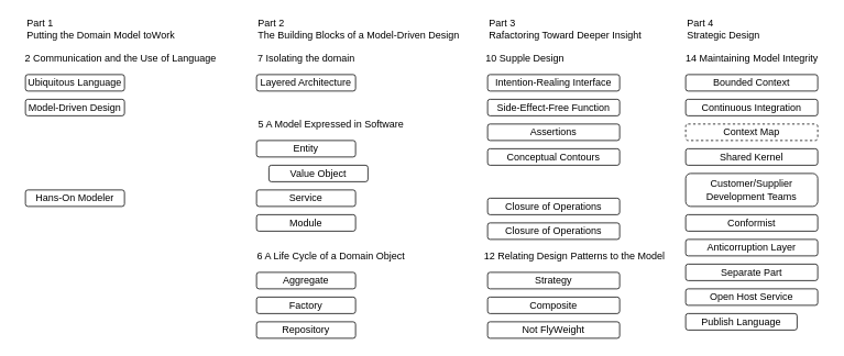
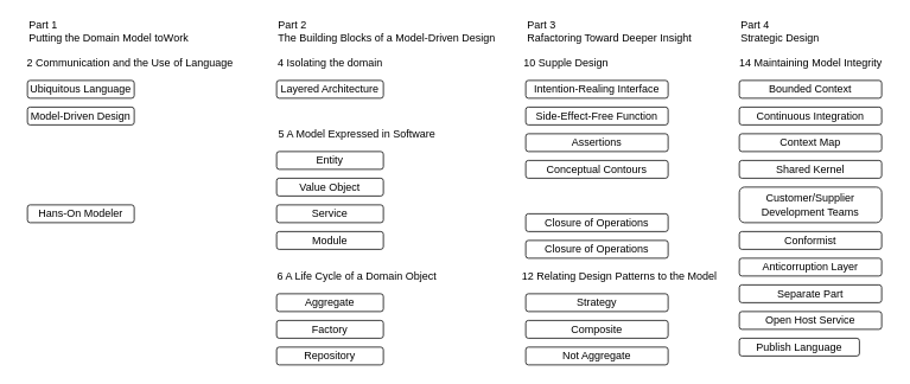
  <mxCell id="0" />
  <mxCell id="1" parent="0" />
  <mxCell id="2" value="Ubiquitous Language" style="rounded=1;whiteSpace=wrap;html=1;fillColor=none;" vertex="1" parent="1"><mxGeometry x="30" y="90" width="120" height="20" as="geometry" /></mxCell>
  <mxCell id="3" value="2 Communication and the Use of Language" style="text;html=1;align=center;verticalAlign=middle;resizable=0;points=[];autosize=1;" vertex="1" parent="1"><mxGeometry x="20" y="60" width="250" height="20" as="geometry" /></mxCell>
  <mxCell id="4" value="Model-Driven Design" style="rounded=1;whiteSpace=wrap;html=1;fillColor=none;" vertex="1" parent="1"><mxGeometry x="30" y="120" width="120" height="20" as="geometry" /></mxCell>
  <mxCell id="5" value="Hans-On Modeler" style="rounded=1;whiteSpace=wrap;html=1;fillColor=none;" vertex="1" parent="1"><mxGeometry x="30" y="230" width="120" height="20" as="geometry" /></mxCell>
  <mxCell id="6" value="Layered Architecture" style="rounded=1;whiteSpace=wrap;html=1;fillColor=none;" vertex="1" parent="1"><mxGeometry x="310" y="90" width="120" height="20" as="geometry" /></mxCell>
  <mxCell id="7" value="Entity" style="rounded=1;whiteSpace=wrap;html=1;fillColor=none;" vertex="1" parent="1"><mxGeometry x="310" y="170" width="120" height="20" as="geometry" /></mxCell>
- <mxCell id="8" value="Value Object" style="rounded=1;whiteSpace=wrap;html=1;fillColor=none;" vertex="1" parent="1"><mxGeometry x="325" y="200" width="120" height="20" as="geometry" /></mxCell>
+ <mxCell id="8" value="Value Object" style="rounded=1;whiteSpace=wrap;html=1;fillColor=none;" vertex="1" parent="1"><mxGeometry x="310" y="200" width="120" height="20" as="geometry" /></mxCell>
  <mxCell id="9" value="Service" style="rounded=1;whiteSpace=wrap;html=1;fillColor=none;" vertex="1" parent="1"><mxGeometry x="310" y="230" width="120" height="20" as="geometry" /></mxCell>
  <mxCell id="10" value="Module" style="rounded=1;whiteSpace=wrap;html=1;fillColor=none;" vertex="1" parent="1"><mxGeometry x="310" y="260" width="120" height="20" as="geometry" /></mxCell>
  <mxCell id="11" value="Part 1&lt;br&gt;Putting the Domain Model toWork" style="text;html=1;align=left;verticalAlign=middle;resizable=0;points=[];autosize=1;" vertex="1" parent="1"><mxGeometry x="30" y="20" width="190" height="30" as="geometry" /></mxCell>
- <mxCell id="12" value="7 Isolating the domain" style="text;html=1;align=center;verticalAlign=middle;resizable=0;points=[];autosize=1;" vertex="1" parent="1"><mxGeometry x="305" y="60" width="130" height="20" as="geometry" /></mxCell>
+ <mxCell id="12" value="4 Isolating the domain" style="text;html=1;align=center;verticalAlign=middle;resizable=0;points=[];autosize=1;" vertex="1" parent="1"><mxGeometry x="305" y="60" width="130" height="20" as="geometry" /></mxCell>
  <mxCell id="13" value="5 A Model Expressed in Software" style="text;html=1;align=center;verticalAlign=middle;resizable=0;points=[];autosize=1;" vertex="1" parent="1"><mxGeometry x="305" y="140" width="190" height="20" as="geometry" /></mxCell>
  <mxCell id="14" value="6 A Life Cycle of a Domain Object" style="text;html=1;align=center;verticalAlign=middle;resizable=0;points=[];autosize=1;" vertex="1" parent="1"><mxGeometry x="305" y="300" width="190" height="20" as="geometry" /></mxCell>
  <mxCell id="15" value="Aggregate" style="rounded=1;whiteSpace=wrap;html=1;fillColor=none;" vertex="1" parent="1"><mxGeometry x="310" y="330" width="120" height="20" as="geometry" /></mxCell>
  <mxCell id="16" value="Factory" style="rounded=1;whiteSpace=wrap;html=1;fillColor=none;" vertex="1" parent="1"><mxGeometry x="310" y="360" width="120" height="20" as="geometry" /></mxCell>
  <mxCell id="17" value="Repository" style="rounded=1;whiteSpace=wrap;html=1;fillColor=none;" vertex="1" parent="1"><mxGeometry x="310" y="390" width="120" height="20" as="geometry" /></mxCell>
  <mxCell id="18" value="Part 2&lt;br&gt;The Building Blocks of a Model-Driven Design" style="text;html=1;align=left;verticalAlign=middle;resizable=0;points=[];autosize=1;" vertex="1" parent="1"><mxGeometry x="310" y="20" width="260" height="30" as="geometry" /></mxCell>
  <mxCell id="19" value="Part 3&lt;br&gt;Rafactoring Toward Deeper Insight" style="text;html=1;align=left;verticalAlign=middle;resizable=0;points=[];autosize=1;" vertex="1" parent="1"><mxGeometry x="590" y="20" width="200" height="30" as="geometry" /></mxCell>
  <mxCell id="20" value="Intention-Realing Interface" style="rounded=1;whiteSpace=wrap;html=1;fillColor=none;" vertex="1" parent="1"><mxGeometry x="590" y="90" width="160" height="20" as="geometry" /></mxCell>
  <mxCell id="21" value="10 Supple Design" style="text;html=1;align=center;verticalAlign=middle;resizable=0;points=[];autosize=1;" vertex="1" parent="1"><mxGeometry x="580" y="60" width="110" height="20" as="geometry" /></mxCell>
  <mxCell id="22" value="Side-Effect-Free Function" style="rounded=1;whiteSpace=wrap;html=1;fillColor=none;" vertex="1" parent="1"><mxGeometry x="590" y="120" width="160" height="20" as="geometry" /></mxCell>
  <mxCell id="23" value="Assertions" style="rounded=1;whiteSpace=wrap;html=1;fillColor=none;" vertex="1" parent="1"><mxGeometry x="590" y="150" width="160" height="20" as="geometry" /></mxCell>
  <mxCell id="24" value="Conceptual Contours" style="rounded=1;whiteSpace=wrap;html=1;fillColor=none;" vertex="1" parent="1"><mxGeometry x="590" y="180" width="160" height="20" as="geometry" /></mxCell>
  <mxCell id="25" value="Closure of Operations" style="rounded=1;whiteSpace=wrap;html=1;fillColor=none;" vertex="1" parent="1"><mxGeometry x="590" y="240" width="160" height="20" as="geometry" /></mxCell>
  <mxCell id="26" value="Closure of Operations" style="rounded=1;whiteSpace=wrap;html=1;fillColor=none;" vertex="1" parent="1"><mxGeometry x="590" y="270" width="160" height="20" as="geometry" /></mxCell>
  <mxCell id="27" value="12 Relating Design Patterns to the Model" style="text;html=1;align=center;verticalAlign=middle;resizable=0;points=[];autosize=1;" vertex="1" parent="1"><mxGeometry x="580" y="300" width="230" height="20" as="geometry" /></mxCell>
  <mxCell id="28" value="Strategy" style="rounded=1;whiteSpace=wrap;html=1;fillColor=none;" vertex="1" parent="1"><mxGeometry x="590" y="330" width="160" height="20" as="geometry" /></mxCell>
  <mxCell id="29" value="Composite" style="rounded=1;whiteSpace=wrap;html=1;fillColor=none;" vertex="1" parent="1"><mxGeometry x="590" y="360" width="160" height="20" as="geometry" /></mxCell>
- <mxCell id="30" value="Not FlyWeight" style="rounded=1;whiteSpace=wrap;html=1;fillColor=none;" vertex="1" parent="1"><mxGeometry x="590" y="390" width="160" height="20" as="geometry" /></mxCell>
+ <mxCell id="30" value="Not Aggregate" style="rounded=1;whiteSpace=wrap;html=1;fillColor=none;" vertex="1" parent="1"><mxGeometry x="590" y="390" width="160" height="20" as="geometry" /></mxCell>
  <mxCell id="31" value="Part 4&lt;br&gt;Strategic Design" style="text;html=1;align=left;verticalAlign=middle;resizable=0;points=[];autosize=1;" vertex="1" parent="1"><mxGeometry x="830" y="20" width="100" height="30" as="geometry" /></mxCell>
  <mxCell id="32" value="14 Maintaining Model Integrity" style="text;html=1;align=center;verticalAlign=middle;resizable=0;points=[];autosize=1;" vertex="1" parent="1"><mxGeometry x="820" y="60" width="180" height="20" as="geometry" /></mxCell>
  <mxCell id="33" value="Bounded Context" style="rounded=1;whiteSpace=wrap;html=1;fillColor=none;" vertex="1" parent="1"><mxGeometry x="830" y="90" width="160" height="20" as="geometry" /></mxCell>
  <mxCell id="34" value="Continuous Integration" style="rounded=1;whiteSpace=wrap;html=1;fillColor=none;" vertex="1" parent="1"><mxGeometry x="830" y="120" width="160" height="20" as="geometry" /></mxCell>
- <mxCell id="35" value="Context Map" style="rounded=1;whiteSpace=wrap;html=1;fillColor=none;dashed=1;" vertex="1" parent="1"><mxGeometry x="830" y="150" width="160" height="20" as="geometry" /></mxCell>
+ <mxCell id="35" value="Context Map" style="rounded=1;whiteSpace=wrap;html=1;fillColor=none;" vertex="1" parent="1"><mxGeometry x="830" y="150" width="160" height="20" as="geometry" /></mxCell>
  <mxCell id="36" value="Shared Kernel" style="rounded=1;whiteSpace=wrap;html=1;fillColor=none;" vertex="1" parent="1"><mxGeometry x="830" y="180" width="160" height="20" as="geometry" /></mxCell>
  <mxCell id="37" value="Customer/Supplier Development Teams" style="rounded=1;whiteSpace=wrap;html=1;fillColor=none;" vertex="1" parent="1"><mxGeometry x="830" y="210" width="160" height="40" as="geometry" /></mxCell>
  <mxCell id="38" value="Conformist" style="rounded=1;whiteSpace=wrap;html=1;fillColor=none;" vertex="1" parent="1"><mxGeometry x="830" y="260" width="160" height="20" as="geometry" /></mxCell>
  <mxCell id="39" value="Anticorruption Layer" style="rounded=1;whiteSpace=wrap;html=1;fillColor=none;" vertex="1" parent="1"><mxGeometry x="830" y="290" width="160" height="20" as="geometry" /></mxCell>
  <mxCell id="40" value="Separate Part" style="rounded=1;whiteSpace=wrap;html=1;fillColor=none;" vertex="1" parent="1"><mxGeometry x="830" y="320" width="160" height="20" as="geometry" /></mxCell>
  <mxCell id="41" value="Open Host Service" style="rounded=1;whiteSpace=wrap;html=1;fillColor=none;" vertex="1" parent="1"><mxGeometry x="830" y="350" width="160" height="20" as="geometry" /></mxCell>
  <mxCell id="42" value="Publish Language" style="rounded=1;whiteSpace=wrap;html=1;fillColor=none;" vertex="1" parent="1"><mxGeometry x="830" y="380" width="135" height="20" as="geometry" /></mxCell>
